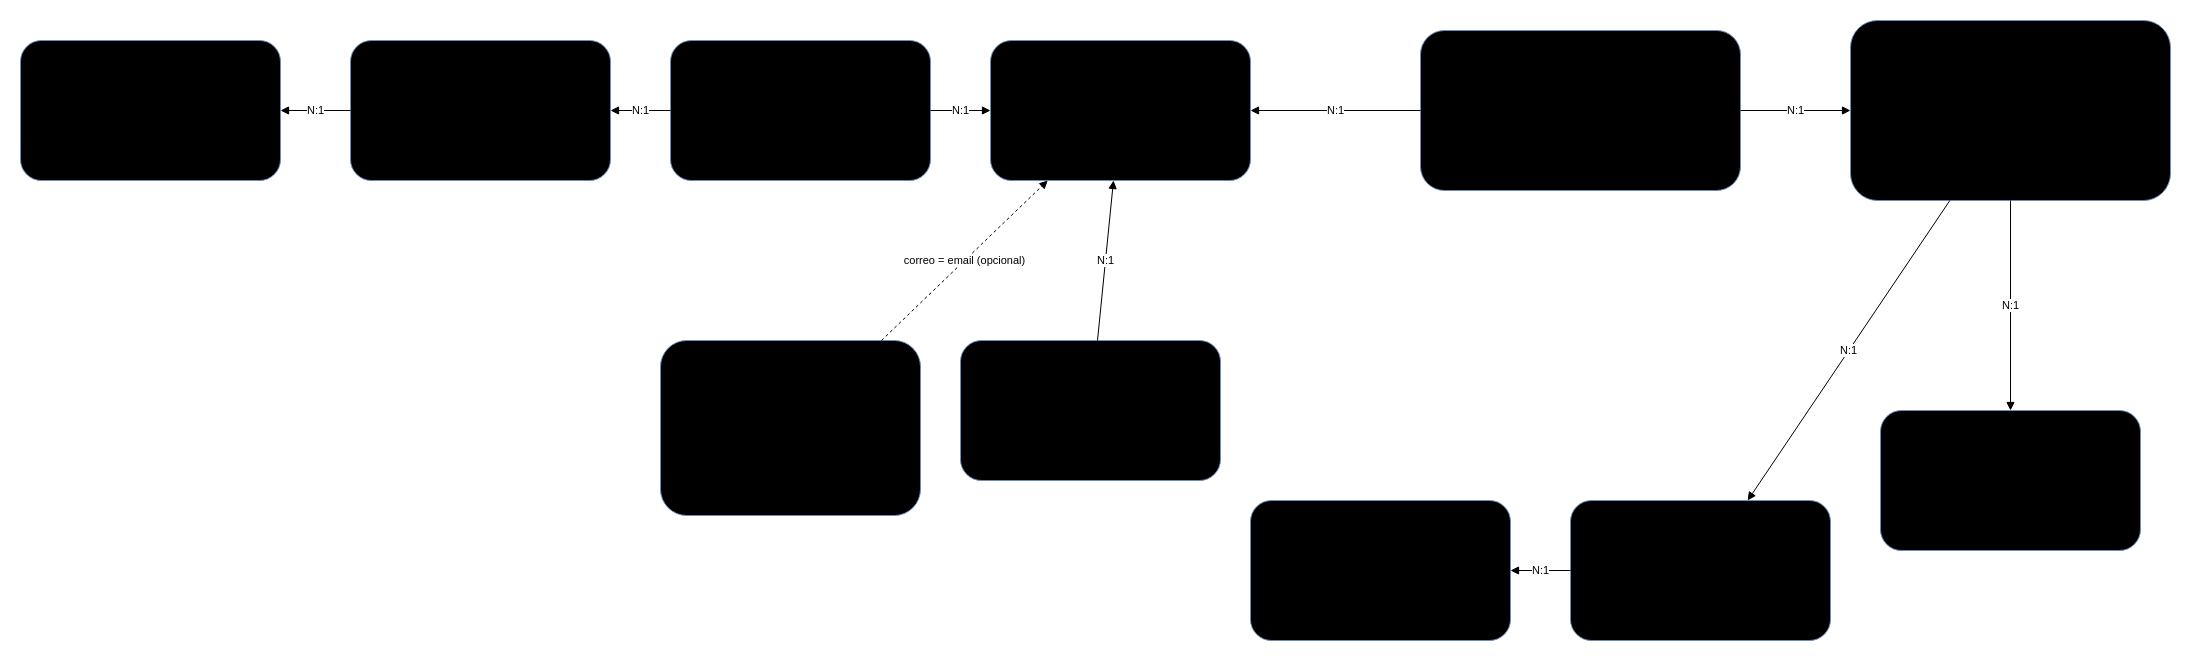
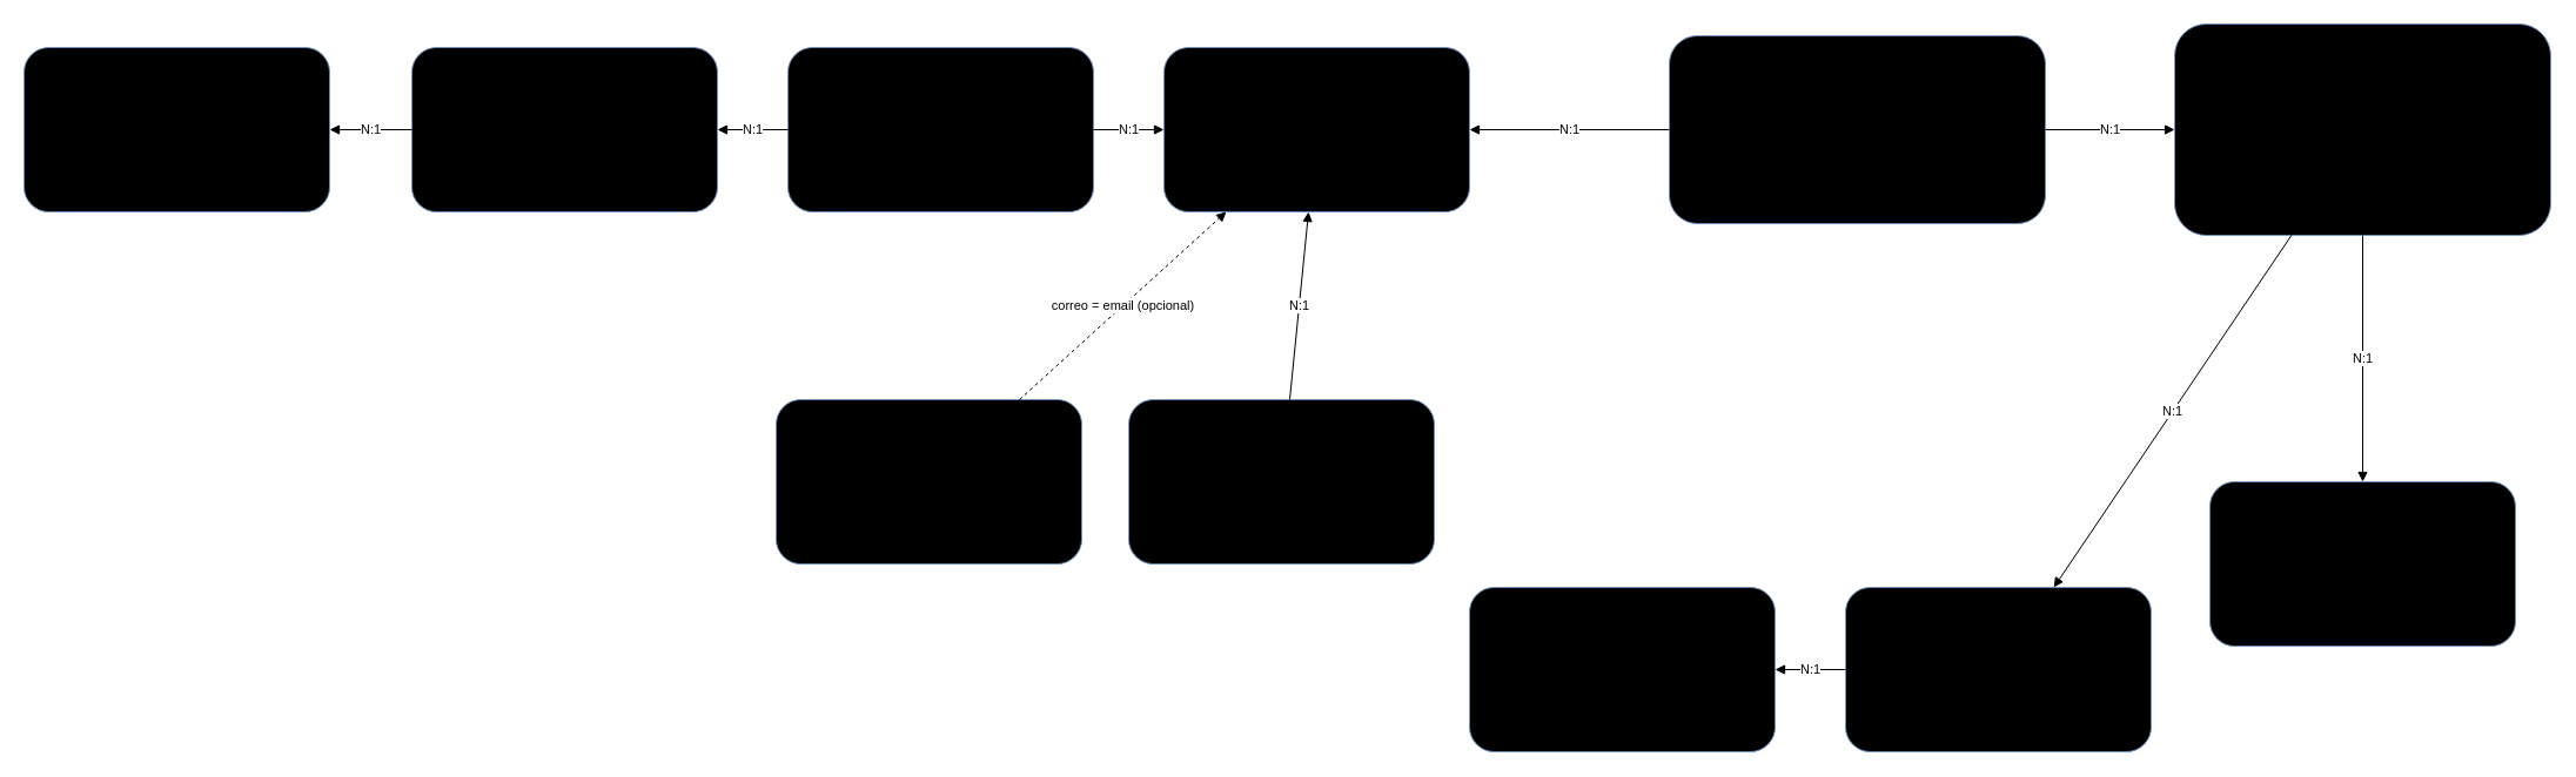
  <mxCell id="0" />
  <mxCell id="1" parent="0" />
  <mxCell id="2" value="FACULTAD — id_opcional (PK) — nombre" style="rounded=1;whiteSpace=wrap;html=1;fillColor=#000000;strokeColor=#6c8ebf;" parent="1" vertex="1"><mxGeometry x="20" y="40" width="260" height="140" as="geometry" /></mxCell>
  <mxCell id="3" value="PROGRAMA_ACADEMICO — nombre_programa (PK) — id_facultad (FK) — tipo {grado|posgrado}" style="rounded=1;whiteSpace=wrap;html=1;fillColor=#000000;strokeColor=#6c8ebf;" parent="1" vertex="1"><mxGeometry x="350" y="40" width="260" height="140" as="geometry" /></mxCell>
  <mxCell id="4" value="PARTICIPANTE — ci (PK) — nombre — apellido — email (UNIQUE)" style="rounded=1;whiteSpace=wrap;html=1;fillColor=#000000;strokeColor=#6c8ebf;" parent="1" vertex="1"><mxGeometry x="990" y="40" width="260" height="140" as="geometry" /></mxCell>
  <mxCell id="5" value="PARTICIPANTE_PROGRAMA — id_alumno_programa (PK) — ci_participante (FK) — nombre_programa (FK) — rol {alumno|docente}" style="rounded=1;whiteSpace=wrap;html=1;fillColor=#000000;strokeColor=#6c8ebf;" parent="1" vertex="1"><mxGeometry x="670" y="40" width="260" height="140" as="geometry" /></mxCell>
  <mxCell id="6" value="EDIFICIO — nombre_edificio (PK) — direccion — departamento" style="rounded=1;whiteSpace=wrap;html=1;fillColor=#000000;strokeColor=#6c8ebf;" parent="1" vertex="1"><mxGeometry x="1250" y="500" width="260" height="140" as="geometry" /></mxCell>
  <mxCell id="7" value="SALA — nombre_sala (PK1) — edificio (PK2, FK) — capacidad — tipo_sala {libre|posgrado|docente}" style="rounded=1;whiteSpace=wrap;html=1;fillColor=#000000;strokeColor=#6c8ebf;" parent="1" vertex="1"><mxGeometry x="1570" y="500" width="260" height="140" as="geometry" /></mxCell>
  <mxCell id="8" value="TURNO — id_turno (PK) — hora_inicio — hora_fin" style="rounded=1;whiteSpace=wrap;html=1;fillColor=#000000;strokeColor=#6c8ebf;" parent="1" vertex="1"><mxGeometry x="1880" y="410" width="260" height="140" as="geometry" /></mxCell>
  <mxCell id="9" value="RESERVA — id_reserva (PK) — nombre_sala (FK) — edificio (FK) — fecha — id_turno (FK) — estado {activa|cancelada|sin_asistencia|finalizada} UNIQUE(nombre_sala, edificio, fecha, id_turno)" style="rounded=1;whiteSpace=wrap;html=1;fillColor=#000000;strokeColor=#6c8ebf;" parent="1" vertex="1"><mxGeometry x="1850" width="320" height="180" as="geometry" y="20" /></mxCell>
  <mxCell id="10" value="RESERVA_PARTICIPANTE — ci_participante (PK1, FK) — id_reserva (PK2, FK) — fecha_solicitud_reserva — asistencia (BOOL)" style="rounded=1;whiteSpace=wrap;html=1;fillColor=#000000;strokeColor=#6c8ebf;" parent="1" vertex="1"><mxGeometry x="1420" y="30" width="320" height="160" as="geometry" /></mxCell>
  <mxCell id="11" value="SANCION_PARTICIPANTE — ci_participante (PK1, FK) — fecha_inicio (PK2) — fecha_fin" style="rounded=1;whiteSpace=wrap;html=1;fillColor=#000000;strokeColor=#6c8ebf;" parent="1" vertex="1"><mxGeometry x="960" y="340" width="260" height="140" as="geometry" /></mxCell>
- <mxCell id="12" value="LOGIN — correo (PK) — contrasena" style="rounded=1;whiteSpace=wrap;html=1;fillColor=#000000;strokeColor=#6c8ebf;" parent="1" vertex="1"><mxGeometry x="660" y="340" width="260" height="175" as="geometry" /></mxCell>
+ <mxCell id="12" value="LOGIN — correo (PK) — contrasena" style="rounded=1;whiteSpace=wrap;html=1;fillColor=#000000;strokeColor=#6c8ebf;" parent="1" vertex="1"><mxGeometry x="660" y="340" width="260" height="140" as="geometry" /></mxCell>
  <mxCell id="13" value="N:1" style="endArrow=block;html=1;rounded=0;" parent="1" source="3" target="2" edge="1"><mxGeometry relative="1" as="geometry" /></mxCell>
  <mxCell id="14" value="N:1" style="endArrow=block;html=1;rounded=0;" parent="1" source="5" target="4" edge="1"><mxGeometry relative="1" as="geometry" /></mxCell>
  <mxCell id="15" value="N:1" style="endArrow=block;html=1;rounded=0;" parent="1" source="5" target="3" edge="1"><mxGeometry relative="1" as="geometry" /></mxCell>
  <mxCell id="16" value="N:1" style="endArrow=block;html=1;rounded=0;" parent="1" source="7" target="6" edge="1"><mxGeometry relative="1" as="geometry" /></mxCell>
  <mxCell id="17" value="N:1" style="endArrow=block;html=1;rounded=0;" parent="1" source="9" target="7" edge="1"><mxGeometry relative="1" as="geometry" /></mxCell>
  <mxCell id="18" value="N:1" style="endArrow=block;html=1;rounded=0;" parent="1" source="9" target="8" edge="1"><mxGeometry relative="1" as="geometry" /></mxCell>
  <mxCell id="19" value="N:1" style="endArrow=block;html=1;rounded=0;" parent="1" source="10" target="9" edge="1"><mxGeometry relative="1" as="geometry" /></mxCell>
  <mxCell id="20" value="N:1" style="endArrow=block;html=1;rounded=0;" parent="1" source="10" target="4" edge="1"><mxGeometry relative="1" as="geometry" /></mxCell>
  <mxCell id="21" value="N:1" style="endArrow=block;html=1;rounded=0;" parent="1" source="11" target="4" edge="1"><mxGeometry relative="1" as="geometry" /></mxCell>
  <mxCell id="22" value="correo = email (opcional)" style="endArrow=block;html=1;rounded=0;dashed=1;" parent="1" source="12" target="4" edge="1"><mxGeometry relative="1" as="geometry" /></mxCell>
